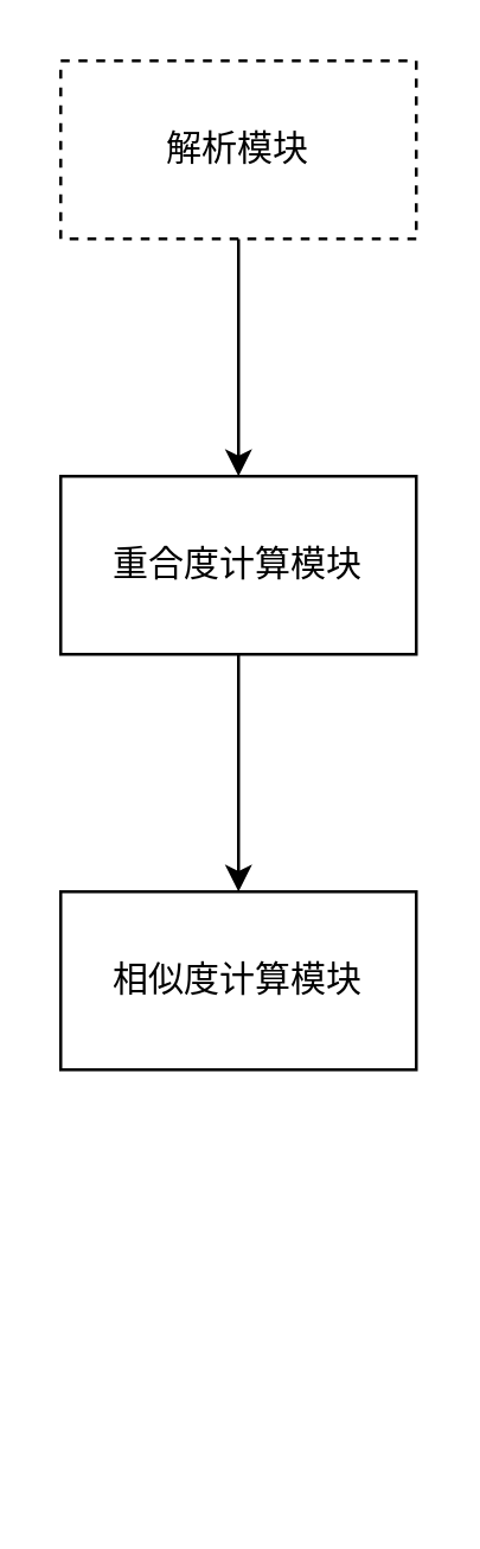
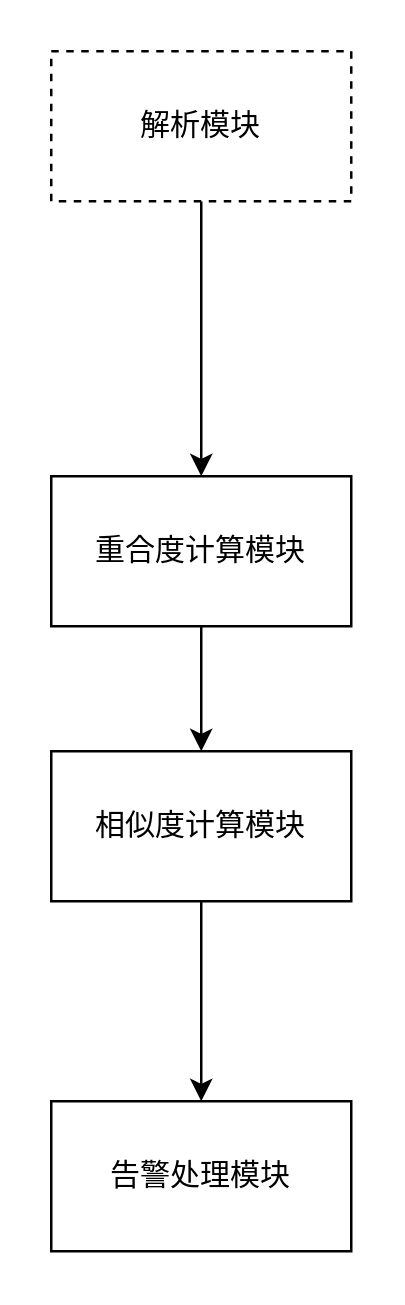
  <mxCell id="0" />
  <mxCell id="1" parent="0" />
  <mxCell id="2" value="" style="edgeStyle=orthogonalEdgeStyle;rounded=0;orthogonalLoop=1;jettySize=auto;html=1;" edge="1" parent="1" source="3" target="5"><mxGeometry relative="1" as="geometry" /></mxCell>
  <mxCell id="3" value="解析模块" style="rounded=0;whiteSpace=wrap;html=1;dashed=1;" vertex="1" parent="1"><mxGeometry x="20" y="20" width="120" height="60" as="geometry" /></mxCell>
  <mxCell id="4" value="" style="edgeStyle=orthogonalEdgeStyle;rounded=0;orthogonalLoop=1;jettySize=auto;html=1;" edge="1" parent="1" source="5" target="7"><mxGeometry relative="1" as="geometry" /></mxCell>
- <mxCell id="5" value="重合度计算模块" style="rounded=0;whiteSpace=wrap;html=1;" vertex="1" parent="1"><mxGeometry x="20" y="160" width="120" height="60" as="geometry" /></mxCell>
+ <mxCell id="5" value="重合度计算模块" style="rounded=0;whiteSpace=wrap;html=1;" vertex="1" parent="1"><mxGeometry x="20" y="190" width="120" height="60" as="geometry" /></mxCell>
+ <mxCell id="6" value="" style="edgeStyle=orthogonalEdgeStyle;rounded=0;orthogonalLoop=1;jettySize=auto;html=1;" edge="1" parent="1" source="7" target="8"><mxGeometry relative="1" as="geometry" /></mxCell>
  <mxCell id="7" value="相似度计算模块" style="rounded=0;whiteSpace=wrap;html=1;" vertex="1" parent="1"><mxGeometry x="20" y="300" width="120" height="60" as="geometry" /></mxCell>
+ <mxCell id="8" value="告警处理模块" style="rounded=0;whiteSpace=wrap;html=1;" vertex="1" parent="1"><mxGeometry x="20" y="440" width="120" height="60" as="geometry" /></mxCell>
